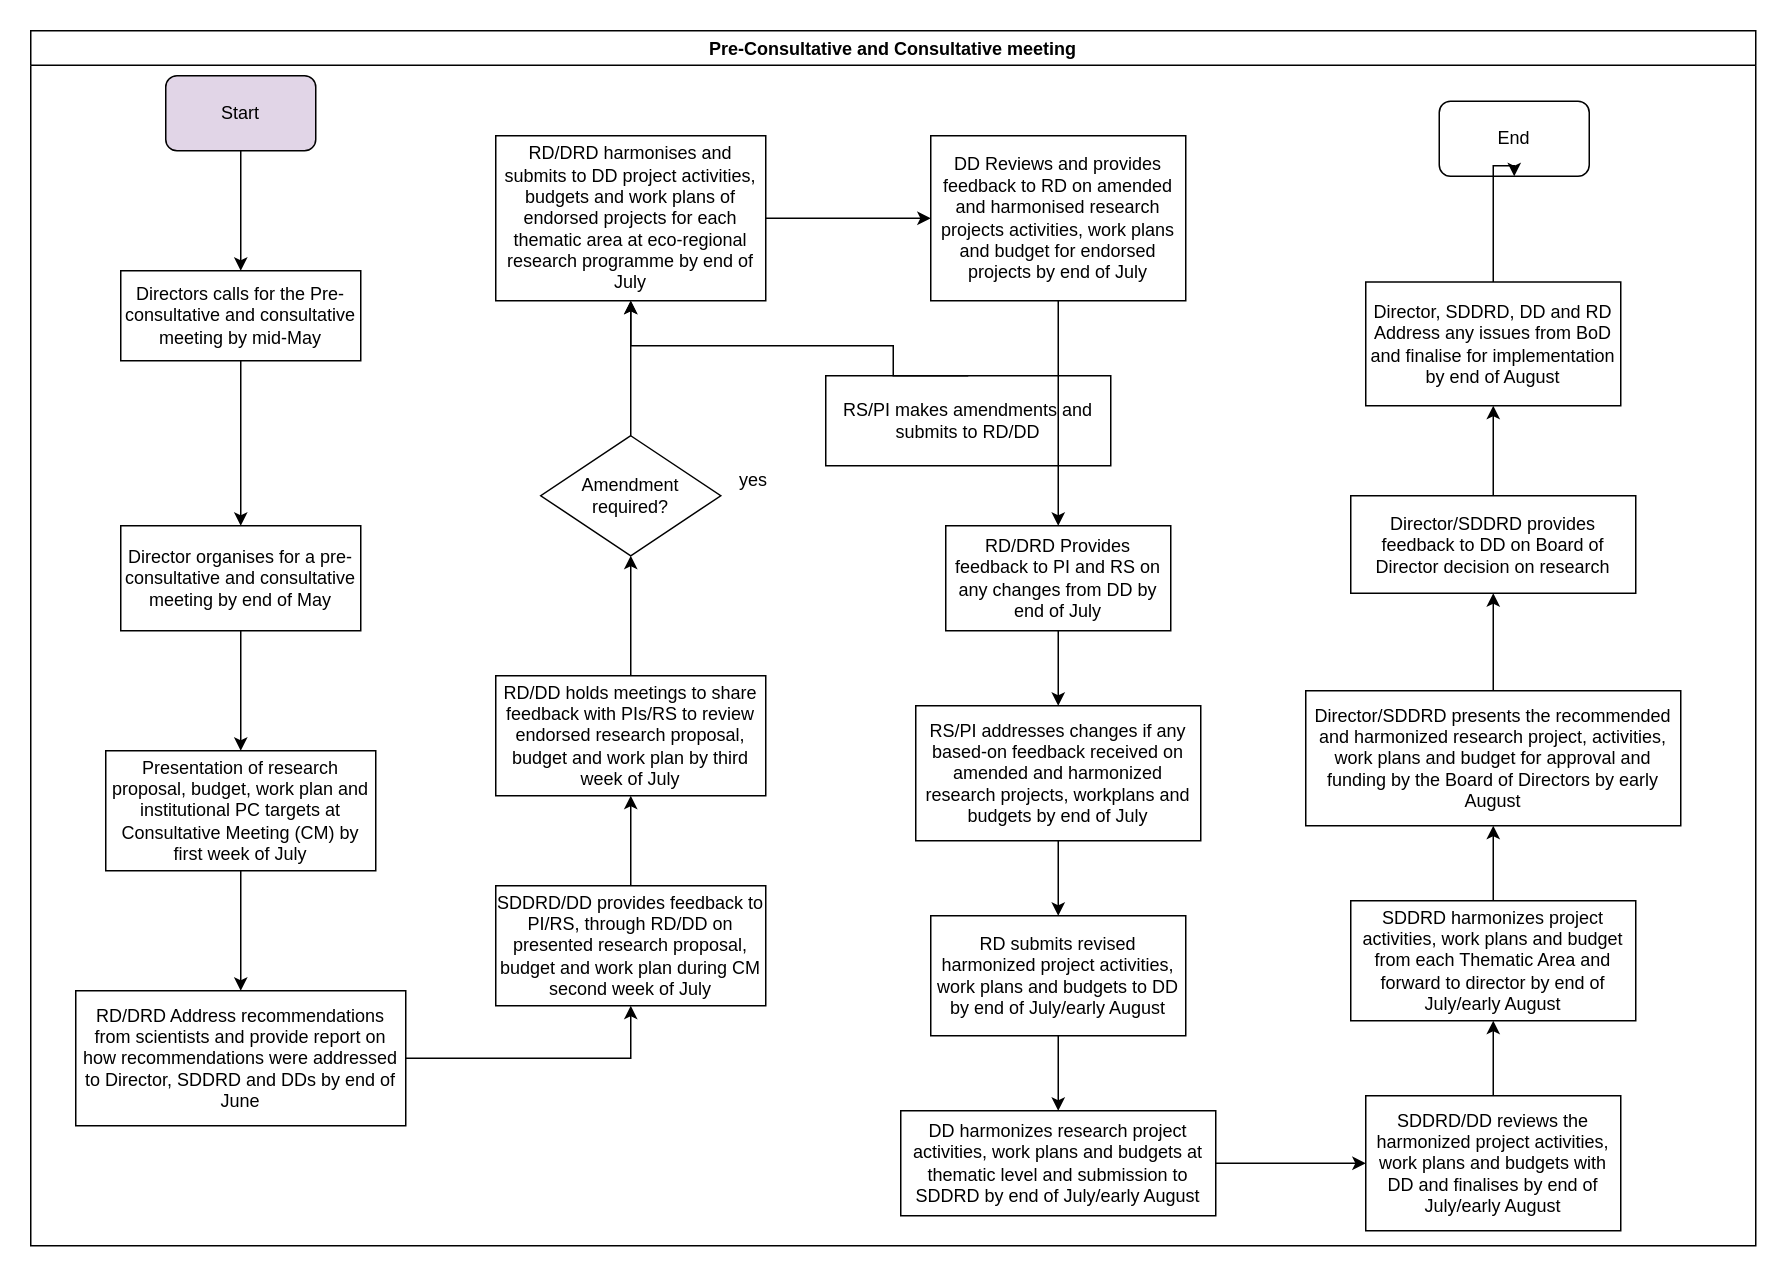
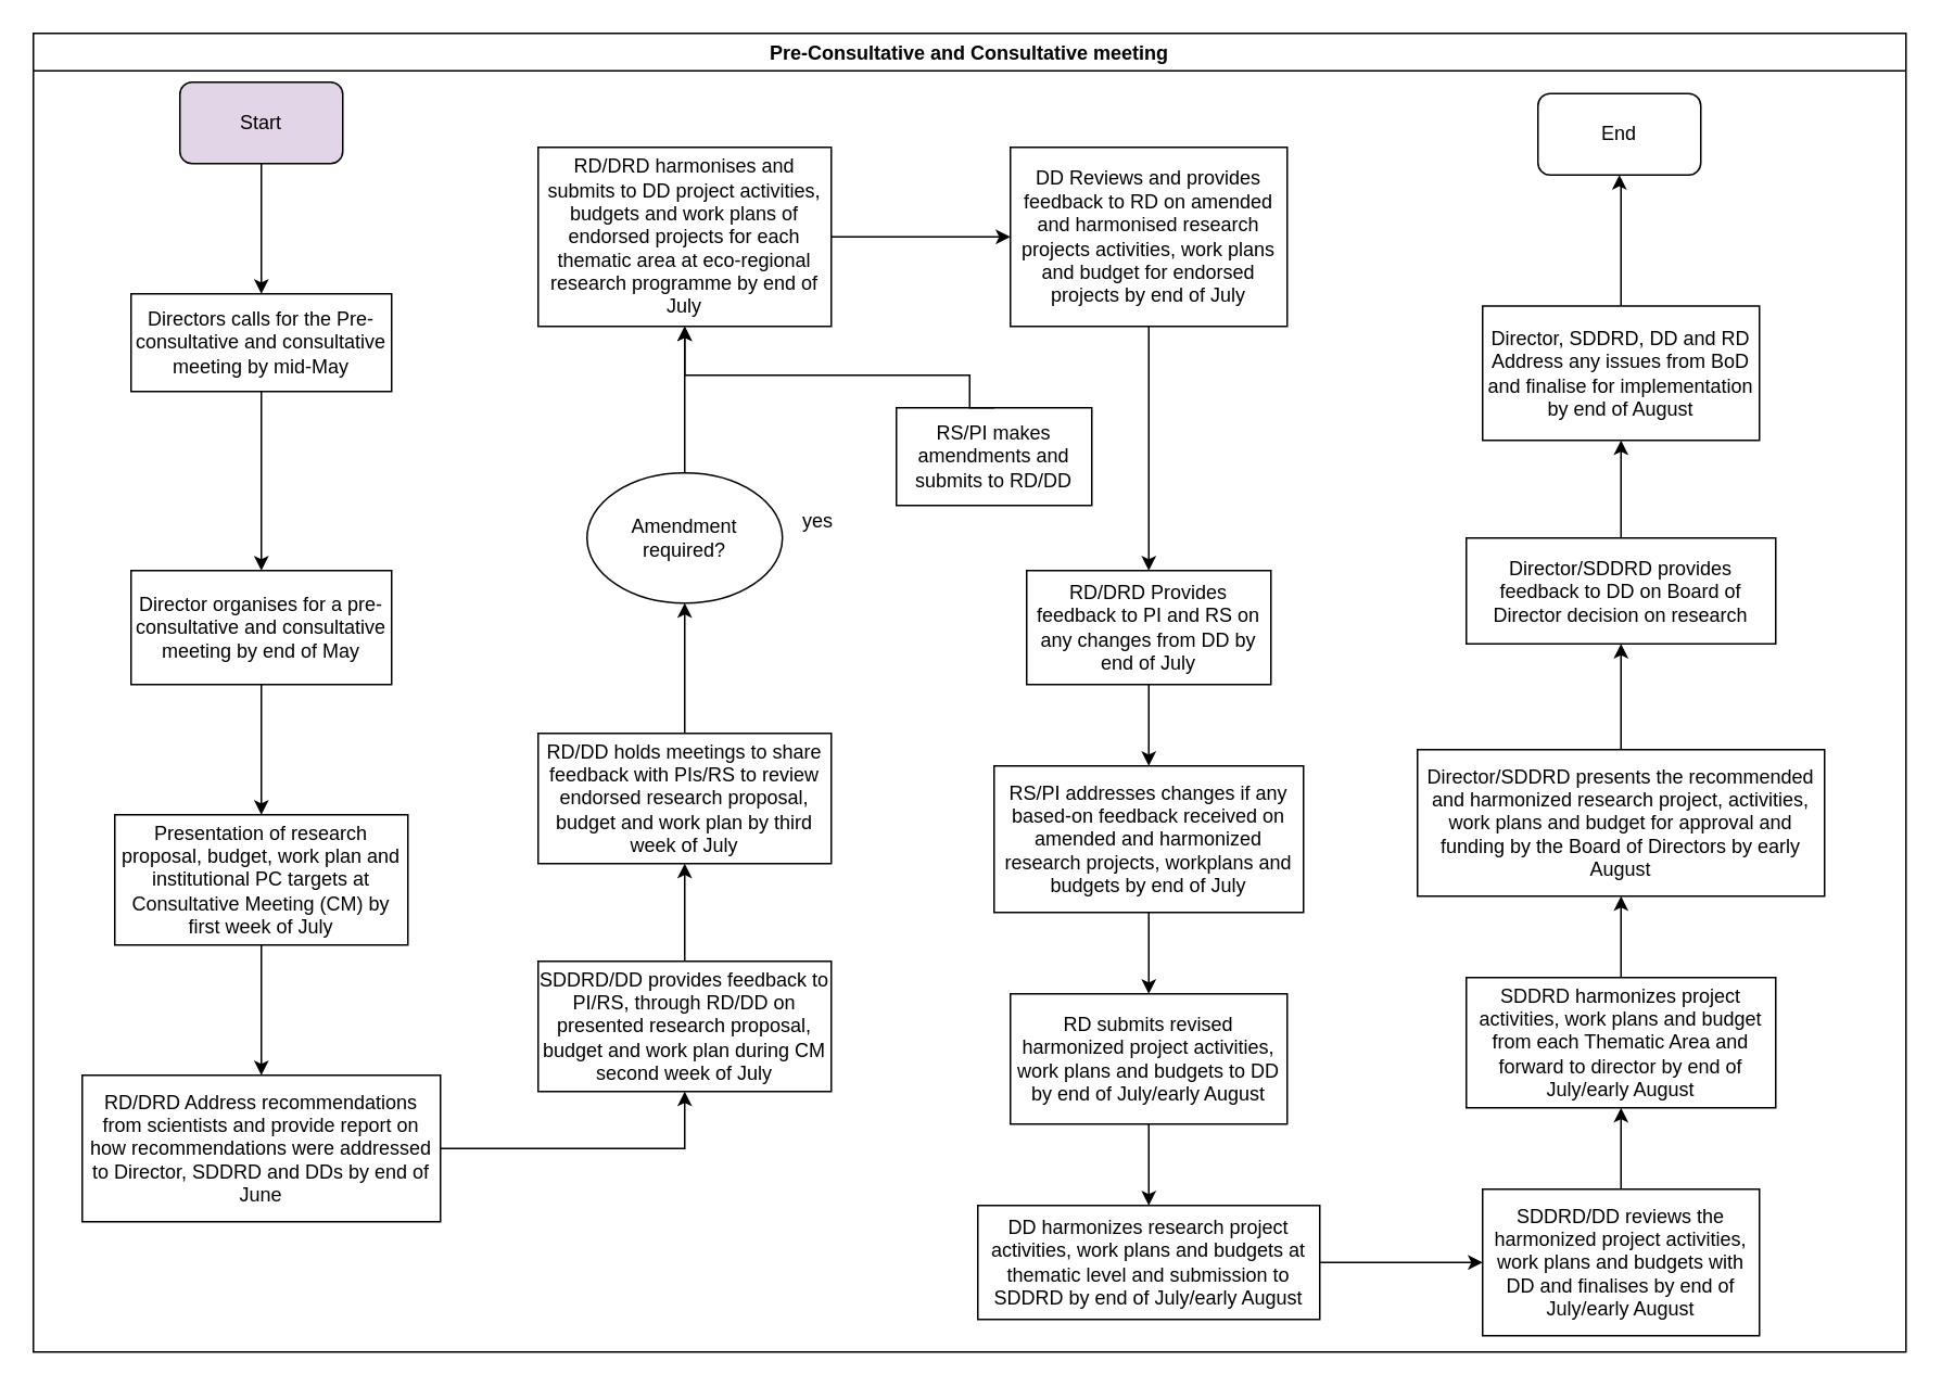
  <mxCell id="0" />
  <mxCell id="1" parent="0" />
  <mxCell id="2" value="Pre-Consultative and Consultative meeting" style="swimlane;" parent="1" vertex="1"><mxGeometry x="20" y="20" width="1150" height="810" as="geometry" /></mxCell>
  <mxCell id="3" value="Start" style="rounded=1;whiteSpace=wrap;html=1;fillColor=#e1d5e7;" parent="2" vertex="1"><mxGeometry x="90" y="30" width="100" height="50" as="geometry" /></mxCell>
  <mxCell id="4" value="Directors calls for the Pre-consultative and consultative meeting by mid-May" style="rounded=0;whiteSpace=wrap;html=1;" parent="2" vertex="1"><mxGeometry x="60" y="160" width="160" height="60" as="geometry" /></mxCell>
  <mxCell id="5" value="" style="edgeStyle=orthogonalEdgeStyle;rounded=0;orthogonalLoop=1;jettySize=auto;html=1;entryX=0.5;entryY=0;entryDx=0;entryDy=0;" parent="2" source="3" target="4" edge="1"><mxGeometry relative="1" as="geometry"><mxPoint x="140" y="155" as="targetPoint" /></mxGeometry></mxCell>
  <mxCell id="6" value="" style="edgeStyle=orthogonalEdgeStyle;rounded=0;orthogonalLoop=1;jettySize=auto;html=1;" parent="2" edge="1"><mxGeometry relative="1" as="geometry"><mxPoint x="200" y="720" as="sourcePoint" /></mxGeometry></mxCell>
  <mxCell id="7" value="SDDRD/DD provides feedback to PI/RS, through RD/DD on presented research proposal, budget and work plan during CM second week of July" style="whiteSpace=wrap;html=1;rounded=0;" parent="2" vertex="1"><mxGeometry x="310" y="570" width="180" height="80" as="geometry" /></mxCell>
- <mxCell id="8" value="&lt;div&gt;Amendment&lt;/div&gt;&lt;div&gt;required?&lt;br&gt;&lt;/div&gt;" style="rhombus;whiteSpace=wrap;html=1;rounded=0;" parent="2" vertex="1"><mxGeometry x="340" y="270" width="120" height="80" as="geometry" /></mxCell>
+ <mxCell id="8" value="&lt;div&gt;Amendment&lt;/div&gt;&lt;div&gt;required?&lt;br&gt;&lt;/div&gt;" style="ellipse;whiteSpace=wrap;html=1;" parent="2" vertex="1"><mxGeometry x="340" y="270" width="120" height="80" as="geometry" /></mxCell>
  <mxCell id="9" value="yes" style="text;html=1;strokeColor=none;fillColor=none;align=center;verticalAlign=middle;whiteSpace=wrap;rounded=0;" parent="2" vertex="1"><mxGeometry x="462" y="290" width="40" height="20" as="geometry" /></mxCell>
  <mxCell id="10" value="RD/DRD Provides feedback to PI and RS on any changes from DD by end of July" style="rounded=0;whiteSpace=wrap;html=1;" parent="2" vertex="1"><mxGeometry x="610" y="330" width="150" height="70" as="geometry" /></mxCell>
  <mxCell id="11" value="RS/PI addresses changes if any based-on feedback received on amended and harmonized research projects, workplans and budgets by end of July" style="whiteSpace=wrap;html=1;rounded=0;" parent="2" vertex="1"><mxGeometry x="590" y="450" width="190" height="90" as="geometry" /></mxCell>
  <mxCell id="12" value="" style="edgeStyle=orthogonalEdgeStyle;rounded=0;orthogonalLoop=1;jettySize=auto;html=1;" parent="2" source="10" target="11" edge="1"><mxGeometry relative="1" as="geometry" /></mxCell>
  <mxCell id="13" value="RD submits revised harmonized project activities, work plans and budgets to DD by end of July/early August" style="whiteSpace=wrap;html=1;rounded=0;" parent="2" vertex="1"><mxGeometry x="600" y="590" width="170" height="80" as="geometry" /></mxCell>
  <mxCell id="14" value="" style="edgeStyle=orthogonalEdgeStyle;rounded=0;orthogonalLoop=1;jettySize=auto;html=1;" parent="2" source="11" target="13" edge="1"><mxGeometry relative="1" as="geometry" /></mxCell>
  <mxCell id="15" value="DD harmonizes research project activities, work plans and budgets at thematic level and submission to SDDRD by end of July/early August" style="whiteSpace=wrap;html=1;rounded=0;" parent="2" vertex="1"><mxGeometry x="580" y="720" width="210" height="70" as="geometry" /></mxCell>
  <mxCell id="16" value="" style="edgeStyle=orthogonalEdgeStyle;rounded=0;orthogonalLoop=1;jettySize=auto;html=1;" parent="2" source="13" target="15" edge="1"><mxGeometry relative="1" as="geometry" /></mxCell>
  <mxCell id="17" value="SDDRD harmonizes project activities, work plans and budget from each Thematic Area and forward to director by end of July/early August" style="whiteSpace=wrap;html=1;rounded=0;" parent="2" vertex="1"><mxGeometry x="880" y="580" width="190" height="80" as="geometry" /></mxCell>
  <mxCell id="18" value="Director/SDDRD presents the recommended and harmonized research project, activities, work plans and budget for approval and funding by the Board of Directors by early August" style="whiteSpace=wrap;html=1;rounded=0;" parent="2" vertex="1"><mxGeometry x="850" y="440" width="250" height="90" as="geometry" /></mxCell>
  <mxCell id="19" value="" style="edgeStyle=orthogonalEdgeStyle;rounded=0;orthogonalLoop=1;jettySize=auto;html=1;" parent="2" source="17" target="18" edge="1"><mxGeometry relative="1" as="geometry" /></mxCell>
  <mxCell id="20" value="Director/SDDRD provides feedback to DD on Board of Director decision on research" style="whiteSpace=wrap;html=1;rounded=0;" parent="2" vertex="1"><mxGeometry x="880" y="310" width="190" height="65" as="geometry" /></mxCell>
  <mxCell id="21" value="" style="edgeStyle=orthogonalEdgeStyle;rounded=0;orthogonalLoop=1;jettySize=auto;html=1;" parent="2" source="18" target="20" edge="1"><mxGeometry relative="1" as="geometry" /></mxCell>
- <mxCell id="22" value="End" style="rounded=1;whiteSpace=wrap;html=1;" parent="2" vertex="1"><mxGeometry x="939" y="47" width="100" height="50" as="geometry" /></mxCell>
- <mxCell id="23" value="RS/PI makes amendments and submits to RD/DD" style="whiteSpace=wrap;html=1;rounded=0;" parent="2" vertex="1"><mxGeometry x="530" y="230" width="190" height="60" as="geometry" /></mxCell>
+ <mxCell id="22" value="End" style="rounded=1;whiteSpace=wrap;html=1;" parent="2" vertex="1"><mxGeometry x="924" y="37" width="100" height="50" as="geometry" /></mxCell>
+ <mxCell id="23" value="RS/PI makes amendments and submits to RD/DD" style="whiteSpace=wrap;html=1;rounded=0;" parent="2" vertex="1"><mxGeometry x="530" y="230" width="120" height="60" as="geometry" /></mxCell>
  <mxCell id="24" value="RD/DRD Address recommendations from scientists and provide report on how recommendations were addressed to Director, SDDRD and DDs by end of June" style="whiteSpace=wrap;html=1;rounded=0;" parent="2" vertex="1"><mxGeometry x="30" y="640" width="220" height="90" as="geometry" /></mxCell>
  <mxCell id="25" value="Presentation of research proposal, budget, work plan and institutional PC targets at Consultative Meeting (CM) by first week of July" style="whiteSpace=wrap;html=1;rounded=0;" parent="2" vertex="1"><mxGeometry x="50" y="480" width="180" height="80" as="geometry" /></mxCell>
  <mxCell id="26" value="" style="edgeStyle=orthogonalEdgeStyle;rounded=0;orthogonalLoop=1;jettySize=auto;html=1;" parent="2" source="25" target="24" edge="1"><mxGeometry relative="1" as="geometry" /></mxCell>
  <mxCell id="27" value="Director organises for a pre-consultative and consultative meeting by end of May" style="whiteSpace=wrap;html=1;rounded=0;" parent="2" vertex="1"><mxGeometry x="60" y="330" width="160" height="70" as="geometry" /></mxCell>
  <mxCell id="28" value="" style="edgeStyle=orthogonalEdgeStyle;rounded=0;orthogonalLoop=1;jettySize=auto;html=1;" parent="2" source="27" target="25" edge="1"><mxGeometry relative="1" as="geometry" /></mxCell>
  <mxCell id="29" value="" style="edgeStyle=orthogonalEdgeStyle;rounded=0;orthogonalLoop=1;jettySize=auto;html=1;" parent="2" source="4" target="27" edge="1"><mxGeometry relative="1" as="geometry" /></mxCell>
  <mxCell id="30" value="" style="edgeStyle=orthogonalEdgeStyle;rounded=0;orthogonalLoop=1;jettySize=auto;html=1;entryX=0.5;entryY=1;entryDx=0;entryDy=0;" edge="1" parent="2" source="24" target="7"><mxGeometry relative="1" as="geometry"><mxPoint x="380" y="685" as="targetPoint" /></mxGeometry></mxCell>
  <mxCell id="31" value="RD/DD holds meetings to share feedback with PIs/RS to review endorsed research proposal, budget and work plan by third week of July" style="whiteSpace=wrap;html=1;rounded=0;" parent="2" vertex="1"><mxGeometry x="310" y="430" width="180" height="80" as="geometry" /></mxCell>
  <mxCell id="32" value="" style="edgeStyle=orthogonalEdgeStyle;rounded=0;orthogonalLoop=1;jettySize=auto;html=1;" parent="2" source="31" target="8" edge="1"><mxGeometry relative="1" as="geometry" /></mxCell>
  <mxCell id="33" value="" style="edgeStyle=orthogonalEdgeStyle;rounded=0;orthogonalLoop=1;jettySize=auto;html=1;" parent="2" source="7" target="31" edge="1"><mxGeometry relative="1" as="geometry" /></mxCell>
  <mxCell id="34" value="" style="edgeStyle=orthogonalEdgeStyle;rounded=0;orthogonalLoop=1;jettySize=auto;html=1;" parent="1" source="35" target="39" edge="1"><mxGeometry relative="1" as="geometry" /></mxCell>
  <mxCell id="35" value="RD/DRD harmonises and submits to DD project activities, budgets and work plans of endorsed projects for each thematic area at eco-regional research programme by end of July" style="whiteSpace=wrap;html=1;rounded=0;" parent="1" vertex="1"><mxGeometry x="330" y="90" width="180" height="110" as="geometry" /></mxCell>
  <mxCell id="36" value="" style="edgeStyle=orthogonalEdgeStyle;rounded=0;orthogonalLoop=1;jettySize=auto;html=1;" parent="1" source="8" target="35" edge="1"><mxGeometry relative="1" as="geometry" /></mxCell>
  <mxCell id="37" value="" style="edgeStyle=orthogonalEdgeStyle;rounded=0;orthogonalLoop=1;jettySize=auto;html=1;entryX=0.5;entryY=1;entryDx=0;entryDy=0;exitX=0.5;exitY=0;exitDx=0;exitDy=0;" parent="1" source="23" target="35" edge="1"><mxGeometry relative="1" as="geometry"><mxPoint x="620" y="200" as="targetPoint" /><Array as="points"><mxPoint x="595" y="230" /><mxPoint x="420" y="230" /></Array></mxGeometry></mxCell>
  <mxCell id="38" value="" style="edgeStyle=orthogonalEdgeStyle;rounded=0;orthogonalLoop=1;jettySize=auto;html=1;" parent="1" source="39" target="10" edge="1"><mxGeometry relative="1" as="geometry"><mxPoint x="705" y="370" as="targetPoint" /></mxGeometry></mxCell>
  <mxCell id="39" value="DD Reviews and provides feedback to RD on amended and harmonised research projects activities, work plans and budget for endorsed projects by end of July" style="whiteSpace=wrap;html=1;rounded=0;" parent="1" vertex="1"><mxGeometry x="620" y="90" width="170" height="110" as="geometry" /></mxCell>
  <mxCell id="40" value="" style="edgeStyle=orthogonalEdgeStyle;rounded=0;orthogonalLoop=1;jettySize=auto;html=1;" parent="1" source="41" target="17" edge="1"><mxGeometry relative="1" as="geometry" /></mxCell>
  <mxCell id="41" value="SDDRD/DD reviews the harmonized project activities, work plans and budgets with DD and finalises by end of July/early August" style="whiteSpace=wrap;html=1;rounded=0;" parent="1" vertex="1"><mxGeometry x="910" y="730" width="170" height="90" as="geometry" /></mxCell>
  <mxCell id="42" value="" style="edgeStyle=orthogonalEdgeStyle;rounded=0;orthogonalLoop=1;jettySize=auto;html=1;" parent="1" source="15" target="41" edge="1"><mxGeometry relative="1" as="geometry" /></mxCell>
  <mxCell id="43" value="" style="edgeStyle=orthogonalEdgeStyle;rounded=0;orthogonalLoop=1;jettySize=auto;html=1;entryX=0.5;entryY=1;entryDx=0;entryDy=0;" parent="1" source="44" target="22" edge="1"><mxGeometry relative="1" as="geometry"><mxPoint x="995" y="106.25" as="targetPoint" /><Array as="points"><mxPoint x="995" y="110" /></Array></mxGeometry></mxCell>
  <mxCell id="44" value="Director, SDDRD, DD and RD Address any issues from BoD and finalise for implementation by end of August" style="whiteSpace=wrap;html=1;rounded=0;" parent="1" vertex="1"><mxGeometry x="910" y="187.5" width="170" height="82.5" as="geometry" /></mxCell>
  <mxCell id="45" value="" style="edgeStyle=orthogonalEdgeStyle;rounded=0;orthogonalLoop=1;jettySize=auto;html=1;" parent="1" source="20" target="44" edge="1"><mxGeometry relative="1" as="geometry" /></mxCell>
